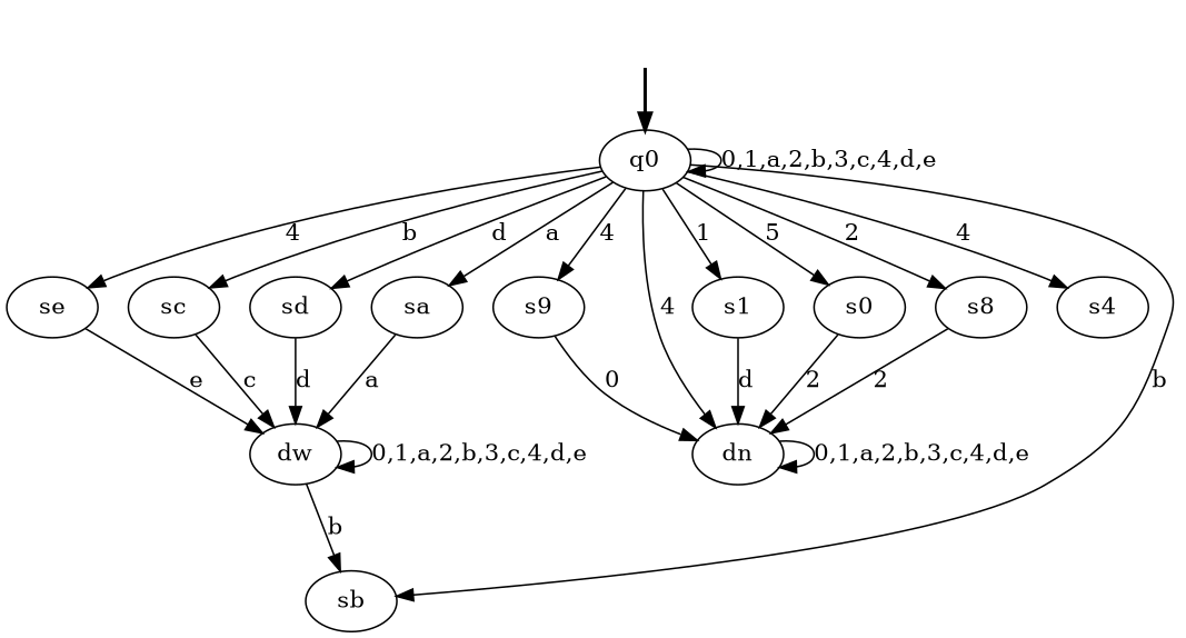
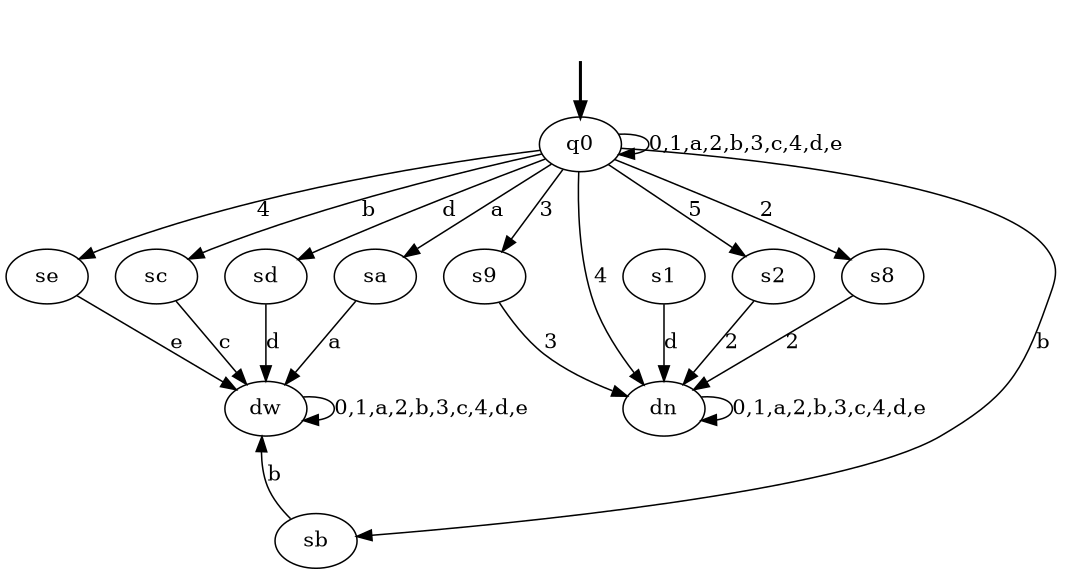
  digraph {
    fake0 [style=invisible]
    q0 [root=true]
    n3 [label=s8]
    dn
    sa
    sc
    sd
    s1
    se
-   s0
+   s0 [label=s2]
    sb
-   s4
    n13 [label=s9]
    dw
    fake0 -> q0 [style=bold]
    q0 -> q0 [label="0,1,a,2,b,3,c,4,d,e"]
    q0 -> n3 [label=2]
    q0 -> dn [label=4]
    q0 -> sa [label=a]
    q0 -> sc [label=b]
    q0 -> sd [label=d]
-   q0 -> s1 [label=1]
    q0 -> se [label=4]
    q0 -> s0 [label=5]
    q0 -> sb [label=b]
-   q0 -> s4 [label=4]
-   q0 -> n13 [label=4]
+   q0 -> n13 [label=3]
    n3 -> dn [label=2]
    dn -> dn [label="0,1,a,2,b,3,c,4,d,e"]
    sa -> dw [label=a]
    sc -> dw [label=c]
    sd -> dw [label=d]
    s1 -> dn [label=d]
    se -> dw [label=e]
    s0 -> dn [label=2]
-   dw -> sb [label=b]
-   n13 -> dn [label=0]
+   sb -> dw [label=b]
+   n13 -> dn [label=3]
    dw -> dw [label="0,1,a,2,b,3,c,4,d,e"]
  }
